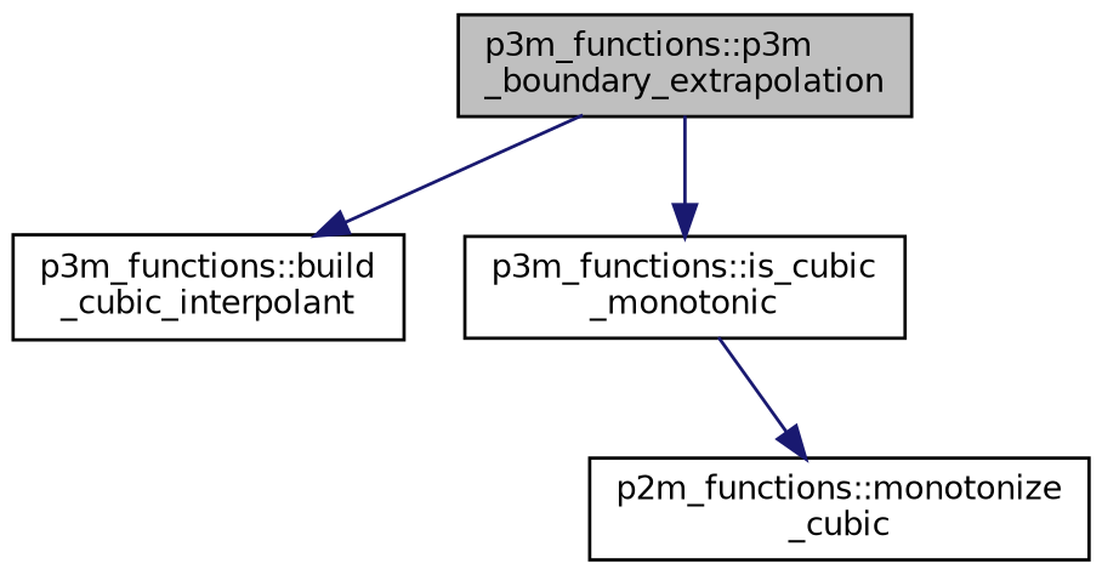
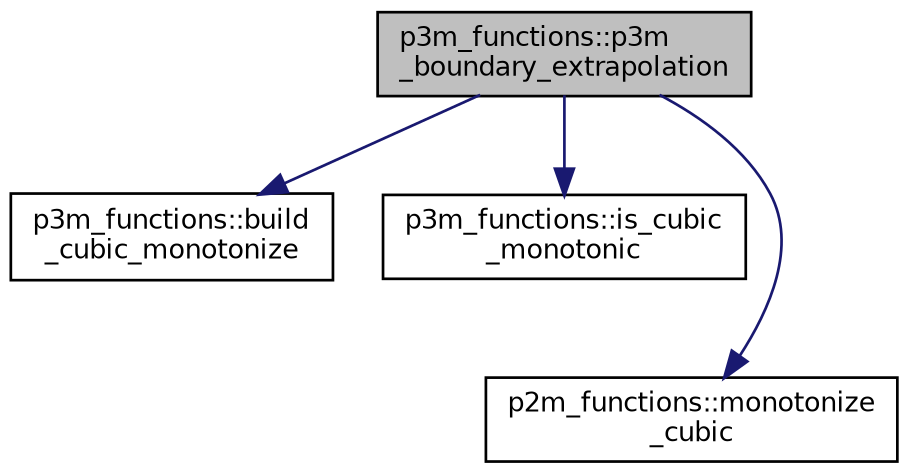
  digraph {
    rankdir=TB
    node [color=black fillcolor=white fontname=Helvetica fontsize=10 shape=record style=filled]
    edge [color=midnightblue fontname=Helvetica fontsize=10 labelfontname=Helvetica labelfontsize=10 style=solid]
    n1 [fillcolor=grey75 fontcolor=black height=0.2 label="p3m_functions::p3m\l_boundary_extrapolation" width=0.4]
-   n2 [height=0.2 label="p3m_functions::build\l_cubic_interpolant" width=0.4]
+   n2 [height=0.2 label="p3m_functions::build\l_cubic_monotonize" width=0.4]
    n3 [height=0.2 label="p3m_functions::is_cubic\l_monotonic" width=0.4]
    n4 [height=0.2 label="p2m_functions::monotonize\l_cubic" width=0.4]
    n1 -> n2
    n1 -> n3
-   n3 -> n4
+   n1 -> n4
  }
